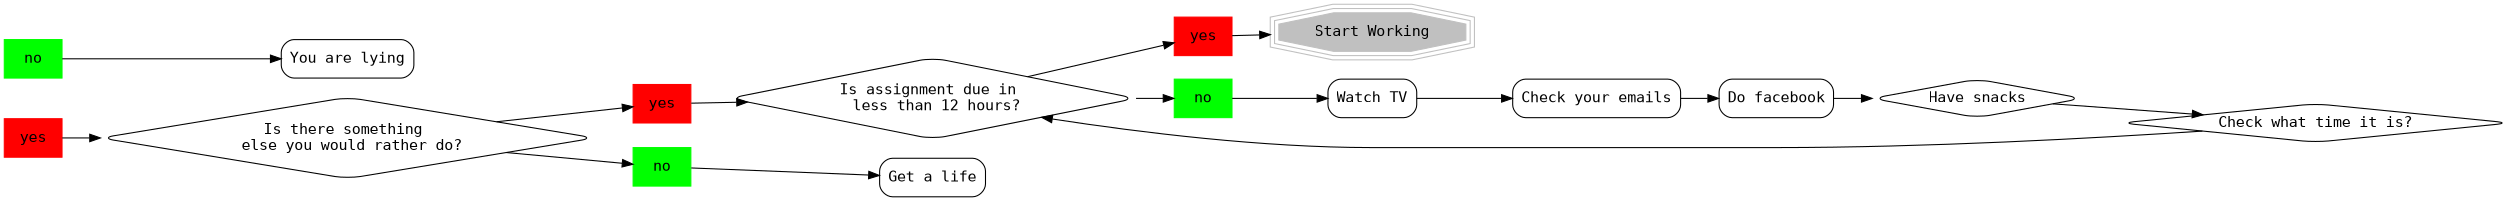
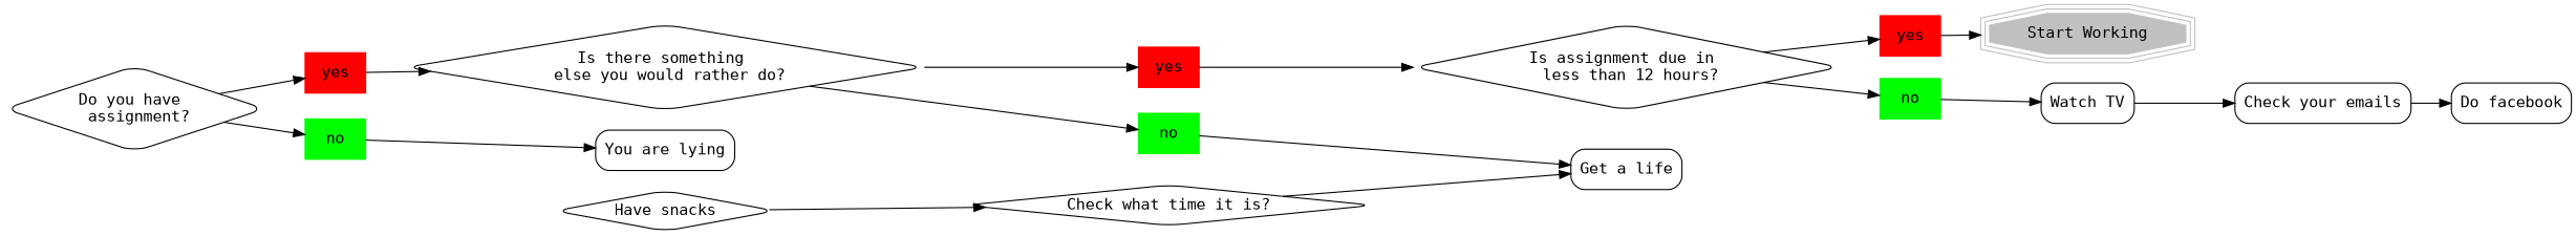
  digraph {
    fontname="DejaVu Sans Mono"
    rankdir=LR
    node [fontname="DejaVu Sans Mono" shape=box style=rounded]
    edge [fontname="DejaVu Sans Mono"]
+   n1 [label="Do you have \n assignment?" shape=diamond]
    n2 [color=red label=yes style=filled]
    n3 [color=green label=no style=filled]
    n4 [label="Is there something \n else you would rather do?" shape=diamond]
    n5 [label="You are lying"]
    n6 [color=red label=yes style=filled]
    n7 [color=green label=no style=filled]
    n8 [label="Is assignment due in \n less than 12 hours?" shape=diamond]
    n9 [label="Get a life"]
    n10 [color=red label=yes style=filled]
    n11 [color=green label=no style=filled]
    n12 [color=grey label="Start Working" peripheries=3 shape=polygon sides=8 style=filled]
    n13 [label="Watch TV"]
    n14 [label="Check your emails"]
    n15 [label="Do facebook"]
    n16 [label="Have snacks" shape=diamond]
    n17 [label="Check what time it is?" shape=diamond]
+   n1 -> n2
+   n1 -> n3
    n2 -> n4
    n3 -> n5
    n4 -> n6
    n4 -> n7
    n6 -> n8
    n7 -> n9
    n8 -> n10
    n8 -> n11
    n10 -> n12
    n11 -> n13
    n13 -> n14
    n14 -> n15
-   n15 -> n16
    n16 -> n17
-   n17 -> n8
+   n17 -> n9
  }
